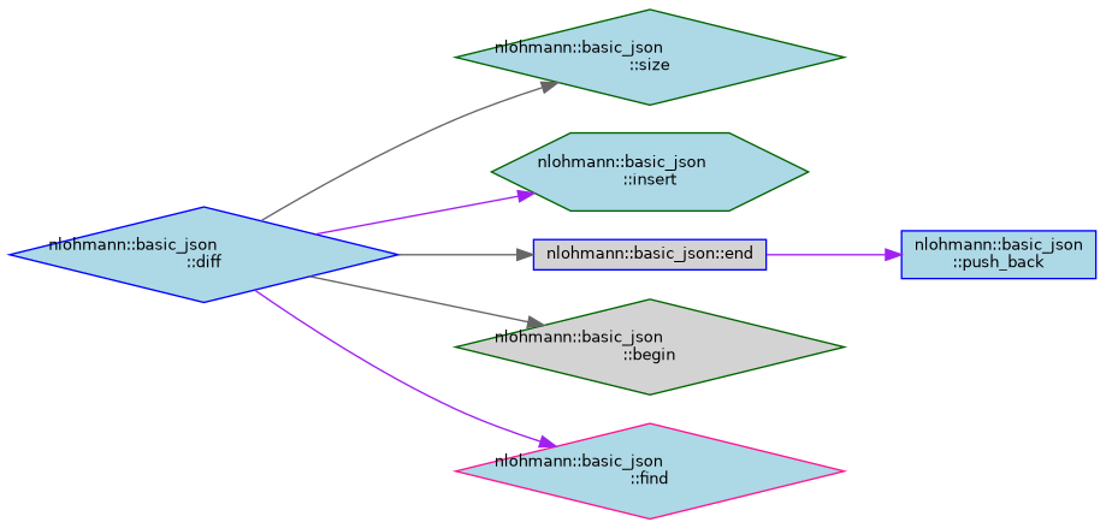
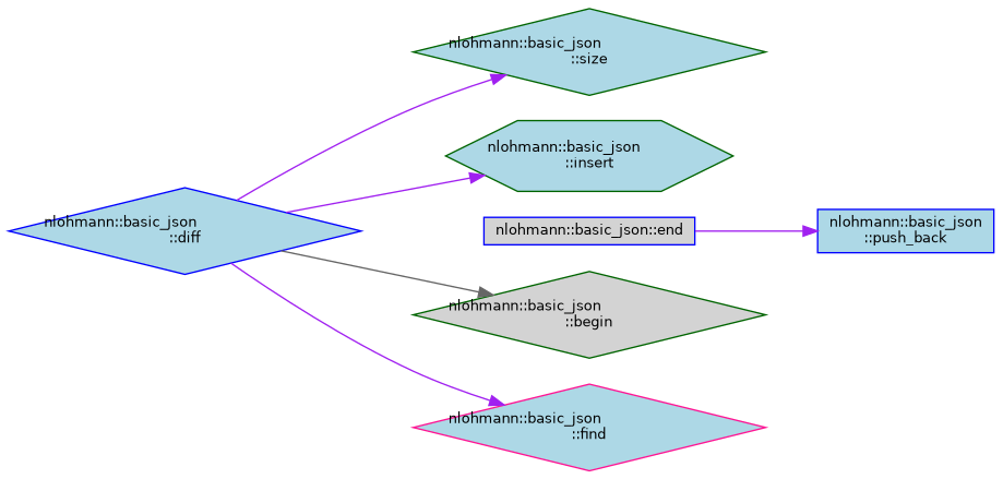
  digraph {
    rankdir=LR
    node [color=blue fillcolor=lightblue fontname=Helvetica fontsize=10 shape=diamond style=filled]
    edge [color=gray40 fontname=Helvetica fontsize=10 labelfontname=Helvetica labelfontsize=10 style=solid]
    n1 [fontcolor=black height=0.2 label="nlohmann::basic_json\l::diff" width=0.4]
    n2 [color=darkgreen height=0.2 label="nlohmann::basic_json\l::size" width=0.4]
    n3 [color=darkgreen height=0.2 label="nlohmann::basic_json\l::insert" shape=hexagon width=0.4]
    n4 [fillcolor=lightgrey height=0.2 label="nlohmann::basic_json::end" shape=box width=0.4]
    n5 [color=darkgreen fillcolor=lightgrey height=0.2 label="nlohmann::basic_json\l::begin" width=0.4]
    n6 [color=deeppink height=0.2 label="nlohmann::basic_json\l::find" width=0.4]
    n7 [height=0.2 label="nlohmann::basic_json\l::push_back" shape=box width=0.4]
-   n1 -> n2
+   n1 -> n2 [color=purple]
    n1 -> n3 [color=purple]
-   n1 -> n4
    n1 -> n5
    n1 -> n6 [color=purple]
    n4 -> n7 [color=purple]
  }
